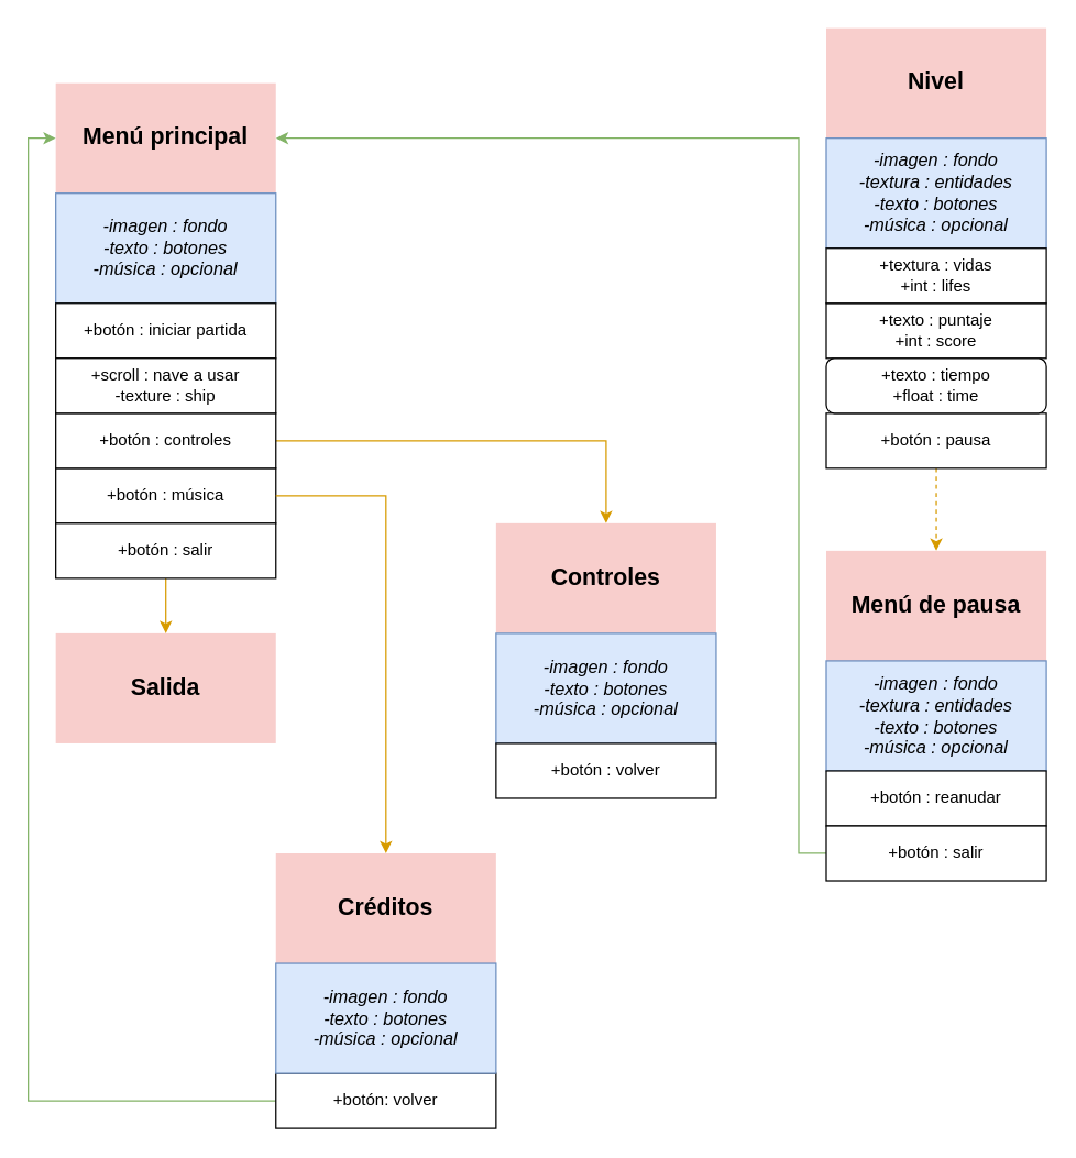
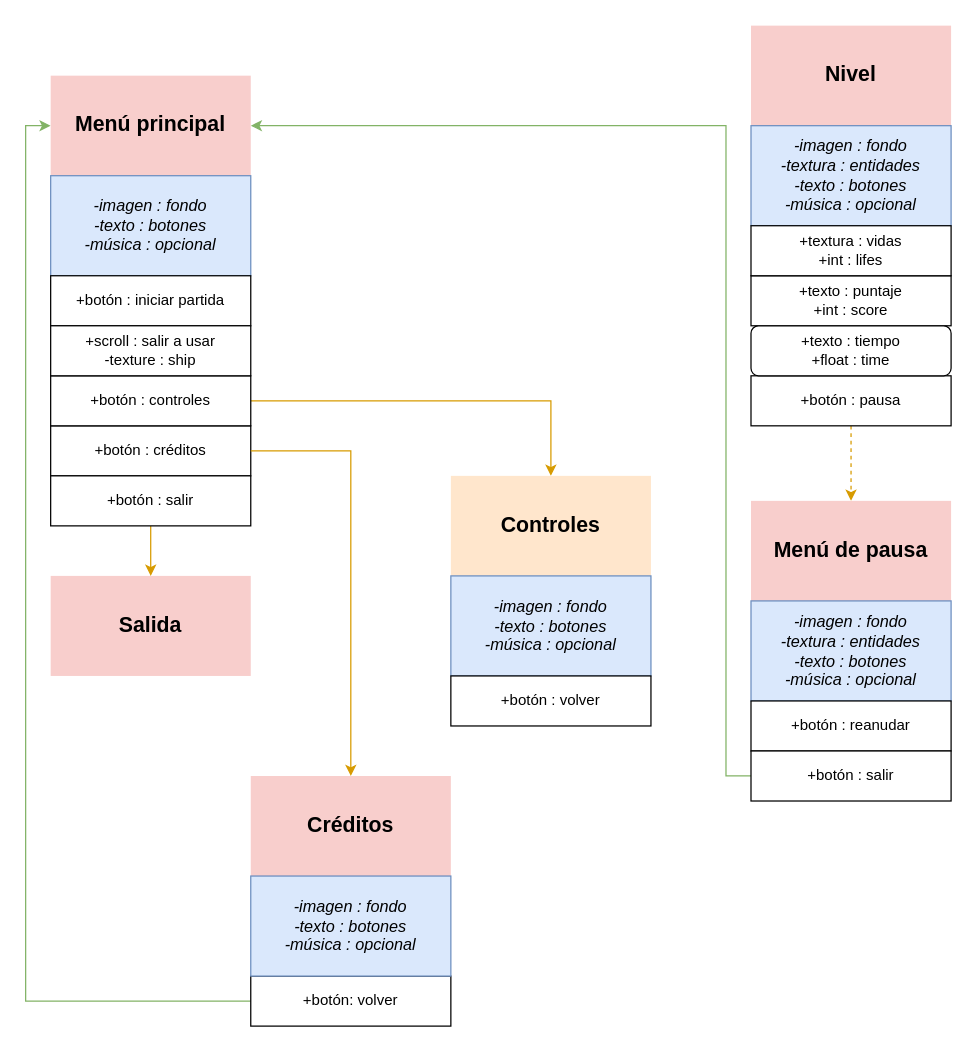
  <mxCell id="0" />
  <mxCell id="1" parent="0" />
  <mxCell id="2" value="" style="endArrow=classic;html=1;rounded=0;fontSize=13;exitX=1;exitY=0.5;exitDx=0;exitDy=0;entryX=0.5;entryY=0;entryDx=0;entryDy=0;fillColor=#ffe6cc;strokeColor=#d79b00;" parent="1" source="25" target="16" edge="1"><mxGeometry width="50" height="50" relative="1" as="geometry"><mxPoint x="210" y="170" as="sourcePoint" /><mxPoint x="326.96" y="37.04" as="targetPoint" /><Array as="points"><mxPoint x="440" y="320" /></Array></mxGeometry></mxCell>
  <mxCell id="3" value="Salida" style="rounded=0;whiteSpace=wrap;html=1;fillColor=#f8cecc;strokeColor=none;verticalAlign=middle;fontSize=17;fontStyle=1;dashed=1;" parent="1" vertex="1"><mxGeometry x="40" y="460" width="160" height="80" as="geometry" /></mxCell>
  <mxCell id="4" value="" style="endArrow=classic;html=1;rounded=0;fontSize=13;entryX=0.5;entryY=0;entryDx=0;entryDy=0;fillColor=#ffe6cc;strokeColor=#d79b00;" parent="1" target="3" edge="1"><mxGeometry width="50" height="50" relative="1" as="geometry"><mxPoint x="120" y="420" as="sourcePoint" /><mxPoint x="490" y="390" as="targetPoint" /></mxGeometry></mxCell>
  <mxCell id="5" value="" style="endArrow=classic;html=1;rounded=0;fontSize=13;exitX=0.5;exitY=1;exitDx=0;exitDy=0;entryX=0.5;entryY=0;entryDx=0;entryDy=0;fillColor=#ffe6cc;strokeColor=#d79b00;dashed=1;" parent="1" source="10" target="28" edge="1"><mxGeometry width="50" height="50" relative="1" as="geometry"><mxPoint x="210" y="170" as="sourcePoint" /><mxPoint x="210" y="290" as="targetPoint" /></mxGeometry></mxCell>
  <mxCell id="6" style="edgeStyle=orthogonalEdgeStyle;rounded=0;orthogonalLoop=1;jettySize=auto;html=1;entryX=1;entryY=0.5;entryDx=0;entryDy=0;fillColor=#d5e8d4;strokeColor=#82b366;" edge="1" parent="1" source="31" target="20"><mxGeometry relative="1" as="geometry"><Array as="points"><mxPoint x="580" y="620" /><mxPoint x="580" y="100" /></Array></mxGeometry></mxCell>
  <mxCell id="7" value="" style="group" vertex="1" connectable="0" parent="1"><mxGeometry x="600" y="20" width="160" height="320" as="geometry" /></mxCell>
  <mxCell id="8" value="Nivel" style="rounded=0;whiteSpace=wrap;html=1;fillColor=#f8cecc;strokeColor=none;verticalAlign=middle;fontSize=17;fontStyle=1;dashed=1;" parent="7" vertex="1"><mxGeometry width="160" height="80" as="geometry" /></mxCell>
  <mxCell id="9" value="-imagen : fondo&lt;br&gt;-textura : entidades&lt;br style=&quot;font-size: 13px&quot;&gt;-texto : botones&lt;br style=&quot;font-size: 13px&quot;&gt;-música : opcional" style="rounded=0;whiteSpace=wrap;html=1;fillColor=#dae8fc;strokeColor=#6c8ebf;fontStyle=2;fontSize=13;" parent="7" vertex="1"><mxGeometry y="80" width="160" height="80" as="geometry" /></mxCell>
  <mxCell id="10" value="+botón : pausa" style="rounded=0;whiteSpace=wrap;html=1;" parent="7" vertex="1"><mxGeometry y="280" width="160" height="40" as="geometry" /></mxCell>
  <mxCell id="11" value="+texto : puntaje&lt;br&gt;+int : score" style="rounded=0;whiteSpace=wrap;html=1;" parent="7" vertex="1"><mxGeometry y="200" width="160" height="40" as="geometry" /></mxCell>
  <mxCell id="12" value="+texto : tiempo&lt;br&gt;+float : time" style="whiteSpace=wrap;html=1;rounded=1;" parent="7" vertex="1"><mxGeometry y="240" width="160" height="40" as="geometry" /></mxCell>
  <mxCell id="13" value="+textura : vidas&lt;br&gt;+int : lifes" style="rounded=0;whiteSpace=wrap;html=1;" vertex="1" parent="7"><mxGeometry y="160" width="160" height="40" as="geometry" /></mxCell>
  <mxCell id="14" style="edgeStyle=orthogonalEdgeStyle;rounded=0;orthogonalLoop=1;jettySize=auto;html=1;entryX=0;entryY=0.5;entryDx=0;entryDy=0;fillColor=#d5e8d4;strokeColor=#82b366;exitX=0;exitY=0.5;exitDx=0;exitDy=0;exitPerimeter=0;" edge="1" parent="1" source="35" target="20"><mxGeometry relative="1" as="geometry"><mxPoint x="20" y="100" as="targetPoint" /><mxPoint x="200" y="840" as="sourcePoint" /><Array as="points"><mxPoint x="20" y="800" /><mxPoint x="20" y="100" /></Array></mxGeometry></mxCell>
  <mxCell id="15" value="" style="group" vertex="1" connectable="0" parent="1"><mxGeometry x="360" y="380" width="160" height="200" as="geometry" /></mxCell>
- <mxCell id="16" value="Controles" style="rounded=0;whiteSpace=wrap;html=1;fillColor=#f8cecc;strokeColor=none;verticalAlign=middle;fontSize=17;fontStyle=1;dashed=1;" parent="15" vertex="1"><mxGeometry width="160" height="80" as="geometry" /></mxCell>
+ <mxCell id="16" value="Controles" style="rounded=0;whiteSpace=wrap;html=1;fillColor=#ffe6cc;strokeColor=none;verticalAlign=middle;fontSize=17;fontStyle=1;dashed=1;" parent="15" vertex="1"><mxGeometry width="160" height="80" as="geometry" /></mxCell>
  <mxCell id="17" value="-imagen : fondo&lt;br style=&quot;font-size: 13px;&quot;&gt;-texto : botones&lt;br style=&quot;font-size: 13px;&quot;&gt;-música : opcional" style="rounded=0;whiteSpace=wrap;html=1;fillColor=#dae8fc;strokeColor=#6c8ebf;fontStyle=2;fontSize=13;" parent="15" vertex="1"><mxGeometry y="80" width="160" height="80" as="geometry" /></mxCell>
  <mxCell id="18" value="+botón : volver" style="rounded=0;whiteSpace=wrap;html=1;" parent="15" vertex="1"><mxGeometry y="160" width="160" height="40" as="geometry" /></mxCell>
  <mxCell id="19" value="" style="group" vertex="1" connectable="0" parent="1"><mxGeometry x="40" y="60" width="160" height="360" as="geometry" /></mxCell>
  <mxCell id="20" value="Menú principal" style="rounded=0;whiteSpace=wrap;html=1;fillColor=#f8cecc;strokeColor=none;verticalAlign=middle;fontSize=17;fontStyle=1;dashed=1;" parent="19" vertex="1"><mxGeometry width="160" height="80" as="geometry" /></mxCell>
  <mxCell id="21" value="-imagen : fondo&lt;br style=&quot;font-size: 13px;&quot;&gt;-texto : botones&lt;br style=&quot;font-size: 13px;&quot;&gt;-música : opcional" style="rounded=0;whiteSpace=wrap;html=1;fillColor=#dae8fc;strokeColor=#6c8ebf;fontStyle=2;fontSize=13;" parent="19" vertex="1"><mxGeometry y="80" width="160" height="80" as="geometry" /></mxCell>
  <mxCell id="22" value="+botón : iniciar partida" style="rounded=0;whiteSpace=wrap;html=1;" parent="19" vertex="1"><mxGeometry y="160" width="160" height="40" as="geometry" /></mxCell>
- <mxCell id="23" value="+botón : música" style="rounded=0;whiteSpace=wrap;html=1;" parent="19" vertex="1"><mxGeometry y="280" width="160" height="40" as="geometry" /></mxCell>
+ <mxCell id="23" value="+botón : créditos" style="rounded=0;whiteSpace=wrap;html=1;" parent="19" vertex="1"><mxGeometry y="280" width="160" height="40" as="geometry" /></mxCell>
  <mxCell id="24" value="+botón : salir" style="rounded=0;whiteSpace=wrap;html=1;" parent="19" vertex="1"><mxGeometry y="320" width="160" height="40" as="geometry" /></mxCell>
  <mxCell id="25" value="+botón : controles" style="rounded=0;whiteSpace=wrap;html=1;" vertex="1" parent="19"><mxGeometry y="240" width="160" height="40" as="geometry" /></mxCell>
- <mxCell id="26" value="+scroll : nave a usar&lt;br&gt;-texture : ship" style="rounded=0;whiteSpace=wrap;html=1;" vertex="1" parent="19"><mxGeometry y="200" width="160" height="40" as="geometry" /></mxCell>
+ <mxCell id="26" value="+scroll : salir a usar&lt;br&gt;-texture : ship" style="rounded=0;whiteSpace=wrap;html=1;" vertex="1" parent="19"><mxGeometry y="200" width="160" height="40" as="geometry" /></mxCell>
  <mxCell id="27" value="" style="group" vertex="1" connectable="0" parent="1"><mxGeometry x="600" y="400" width="160" height="240" as="geometry" /></mxCell>
  <mxCell id="28" value="Menú de pausa" style="rounded=0;whiteSpace=wrap;html=1;fillColor=#f8cecc;strokeColor=none;verticalAlign=middle;fontSize=17;fontStyle=1;dashed=1;" parent="27" vertex="1"><mxGeometry width="160" height="80" as="geometry" /></mxCell>
  <mxCell id="29" value="-imagen : fondo&lt;br&gt;-textura : entidades&lt;br style=&quot;font-size: 13px&quot;&gt;-texto : botones&lt;br style=&quot;font-size: 13px&quot;&gt;-música : opcional" style="rounded=0;whiteSpace=wrap;html=1;fillColor=#dae8fc;strokeColor=#6c8ebf;fontStyle=2;fontSize=13;" parent="27" vertex="1"><mxGeometry y="80" width="160" height="80" as="geometry" /></mxCell>
  <mxCell id="30" value="+botón : reanudar" style="rounded=0;whiteSpace=wrap;html=1;" parent="27" vertex="1"><mxGeometry y="160" width="160" height="40" as="geometry" /></mxCell>
  <mxCell id="31" value="+botón : salir" style="rounded=0;whiteSpace=wrap;html=1;" parent="27" vertex="1"><mxGeometry y="200" width="160" height="40" as="geometry" /></mxCell>
  <mxCell id="32" style="edgeStyle=orthogonalEdgeStyle;rounded=0;orthogonalLoop=1;jettySize=auto;html=1;entryX=0.5;entryY=0;entryDx=0;entryDy=0;exitX=1;exitY=0.5;exitDx=0;exitDy=0;fillColor=#ffe6cc;strokeColor=#d79b00;" edge="1" parent="1" source="23" target="34"><mxGeometry relative="1" as="geometry"><mxPoint x="280" y="650" as="targetPoint" /><mxPoint x="250" y="330" as="sourcePoint" /><Array as="points"><mxPoint x="280" y="360" /></Array></mxGeometry></mxCell>
  <mxCell id="33" value="" style="group" vertex="1" connectable="0" parent="1"><mxGeometry x="200" y="620" width="160" height="200" as="geometry" /></mxCell>
  <mxCell id="34" value="Créditos" style="rounded=0;whiteSpace=wrap;html=1;fillColor=#f8cecc;strokeColor=none;verticalAlign=middle;fontSize=17;fontStyle=1;dashed=1;" vertex="1" parent="33"><mxGeometry width="160" height="80" as="geometry" /></mxCell>
  <mxCell id="35" value="+botón: volver" style="rounded=0;whiteSpace=wrap;html=1;" vertex="1" parent="33"><mxGeometry y="160" width="160" height="40" as="geometry" /></mxCell>
  <mxCell id="36" value="-imagen : fondo&lt;br style=&quot;font-size: 13px;&quot;&gt;-texto : botones&lt;br style=&quot;font-size: 13px;&quot;&gt;-música : opcional" style="rounded=0;whiteSpace=wrap;html=1;fillColor=#dae8fc;strokeColor=#6c8ebf;fontStyle=2;fontSize=13;" vertex="1" parent="33"><mxGeometry y="80" width="160" height="80" as="geometry" /></mxCell>
